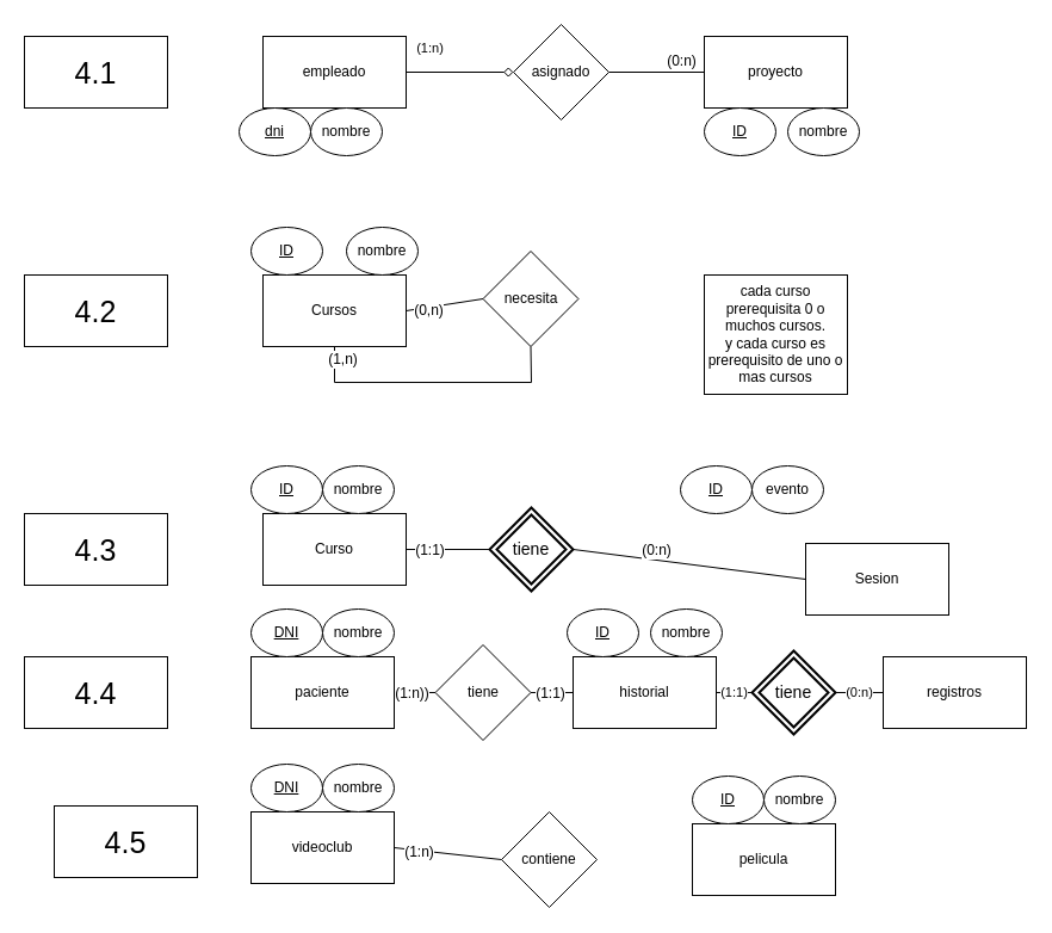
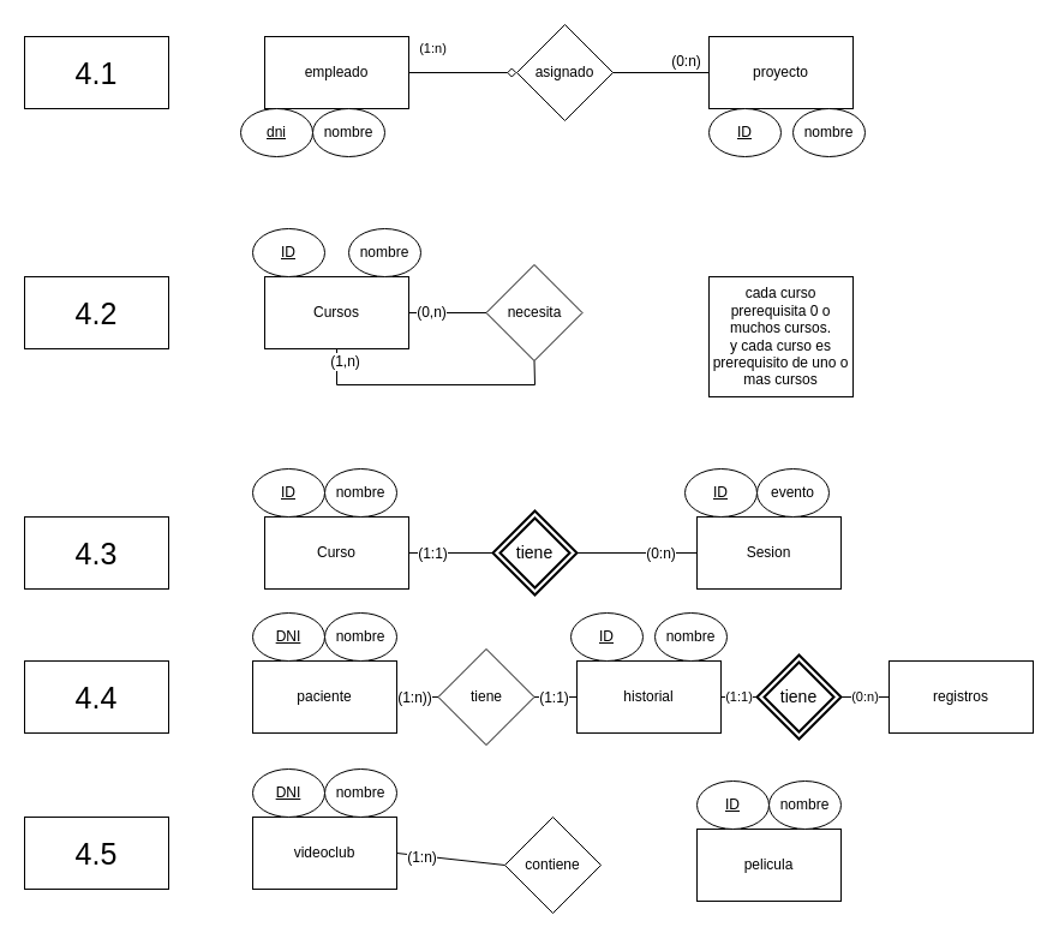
  <mxCell id="0" />
  <mxCell id="1" parent="0" />
  <mxCell id="2" value="(1:n)" style="rounded=0;orthogonalLoop=1;jettySize=auto;html=1;exitX=1;exitY=0.5;exitDx=0;exitDy=0;entryX=0;entryY=0.5;entryDx=0;entryDy=0;endArrow=diamond;endFill=0;" edge="1" parent="1" source="3" target="8"><mxGeometry x="-0.556" y="20" relative="1" as="geometry"><mxPoint as="offset" /></mxGeometry></mxCell>
  <mxCell id="3" value="empleado" style="rounded=0;whiteSpace=wrap;html=1;" vertex="1" parent="1"><mxGeometry x="220" y="30" width="120" height="60" as="geometry" /></mxCell>
  <mxCell id="4" value="" style="edgeStyle=none;rounded=0;orthogonalLoop=1;jettySize=auto;html=1;endArrow=none;endFill=0;" edge="1" parent="1" source="5" target="8"><mxGeometry relative="1" as="geometry" /></mxCell>
  <mxCell id="5" value="proyecto" style="rounded=0;whiteSpace=wrap;html=1;" vertex="1" parent="1"><mxGeometry x="590" y="30" width="120" height="60" as="geometry" /></mxCell>
  <mxCell id="6" style="edgeStyle=none;rounded=0;orthogonalLoop=1;jettySize=auto;html=1;exitX=1;exitY=0.5;exitDx=0;exitDy=0;entryX=0;entryY=0.5;entryDx=0;entryDy=0;endArrow=none;endFill=0;" edge="1" parent="1" source="8" target="5"><mxGeometry relative="1" as="geometry" /></mxCell>
  <mxCell id="7" value="(0:n)" style="text;html=1;resizable=0;points=[];align=center;verticalAlign=middle;labelBackgroundColor=#ffffff;" vertex="1" connectable="0" parent="6"><mxGeometry x="0.567" y="2" relative="1" as="geometry"><mxPoint x="-2.5" y="-8" as="offset" /></mxGeometry></mxCell>
  <mxCell id="8" value="asignado" style="rhombus;whiteSpace=wrap;html=1;" vertex="1" parent="1"><mxGeometry x="430" y="20" width="80" height="80" as="geometry" /></mxCell>
  <mxCell id="9" value="&lt;font style=&quot;font-size: 25px&quot;&gt;4.1&lt;/font&gt;" style="rounded=0;whiteSpace=wrap;html=1;" vertex="1" parent="1"><mxGeometry x="20" y="30" width="120" height="60" as="geometry" /></mxCell>
  <mxCell id="10" value="&lt;font style=&quot;font-size: 25px&quot;&gt;4.2&lt;/font&gt;" style="rounded=0;whiteSpace=wrap;html=1;" vertex="1" parent="1"><mxGeometry x="20" y="230" width="120" height="60" as="geometry" /></mxCell>
  <mxCell id="11" value="dni" style="ellipse;whiteSpace=wrap;html=1;fontStyle=4" vertex="1" parent="1"><mxGeometry x="200" y="90" width="60" height="40" as="geometry" /></mxCell>
  <mxCell id="12" value="nombre" style="ellipse;whiteSpace=wrap;html=1;" vertex="1" parent="1"><mxGeometry x="260" y="90" width="60" height="40" as="geometry" /></mxCell>
  <mxCell id="13" value="nombre" style="ellipse;whiteSpace=wrap;html=1;" vertex="1" parent="1"><mxGeometry x="660" y="90" width="60" height="40" as="geometry" /></mxCell>
  <mxCell id="14" value="ID" style="ellipse;whiteSpace=wrap;html=1;fontStyle=4" vertex="1" parent="1"><mxGeometry x="590" y="90" width="60" height="40" as="geometry" /></mxCell>
  <mxCell id="15" style="edgeStyle=none;rounded=0;orthogonalLoop=1;jettySize=auto;html=1;exitX=1;exitY=0.5;exitDx=0;exitDy=0;entryX=0;entryY=0.5;entryDx=0;entryDy=0;endArrow=none;endFill=0;" edge="1" parent="1" source="16" target="18"><mxGeometry relative="1" as="geometry" /></mxCell>
  <mxCell id="16" value="Cursos" style="rounded=0;whiteSpace=wrap;html=1;" vertex="1" parent="1"><mxGeometry x="220" y="230" width="120" height="60" as="geometry" /></mxCell>
  <mxCell id="17" style="edgeStyle=none;rounded=0;orthogonalLoop=1;jettySize=auto;html=1;exitX=0.5;exitY=1;exitDx=0;exitDy=0;endArrow=none;endFill=0;entryX=0.5;entryY=1;entryDx=0;entryDy=0;" edge="1" parent="1" source="18" target="16"><mxGeometry relative="1" as="geometry"><mxPoint x="444.5" y="350" as="targetPoint" /><Array as="points"><mxPoint x="445" y="320" /><mxPoint x="280" y="320" /></Array></mxGeometry></mxCell>
- <mxCell id="18" value="necesita" style="rhombus;whiteSpace=wrap;html=1;" vertex="1" parent="1"><mxGeometry x="404.5" y="210" width="80" height="80" as="geometry" /></mxCell>
+ <mxCell id="18" value="necesita" style="rhombus;whiteSpace=wrap;html=1;" vertex="1" parent="1"><mxGeometry x="404.5" y="220" width="80" height="80" as="geometry" /></mxCell>
  <mxCell id="19" value="ID" style="ellipse;whiteSpace=wrap;html=1;fontStyle=4" vertex="1" parent="1"><mxGeometry x="210" y="190" width="60" height="40" as="geometry" /></mxCell>
  <mxCell id="20" value="nombre" style="ellipse;whiteSpace=wrap;html=1;fontStyle=0" vertex="1" parent="1"><mxGeometry x="290" y="190" width="60" height="40" as="geometry" /></mxCell>
  <mxCell id="21" value="&lt;font style=&quot;font-size: 25px&quot;&gt;4.3&lt;/font&gt;" style="rounded=0;whiteSpace=wrap;html=1;" vertex="1" parent="1"><mxGeometry x="20" y="430" width="120" height="60" as="geometry" /></mxCell>
  <mxCell id="22" style="edgeStyle=none;rounded=0;orthogonalLoop=1;jettySize=auto;html=1;exitX=1;exitY=0.5;exitDx=0;exitDy=0;entryX=0;entryY=0.5;entryDx=0;entryDy=0;endArrow=none;endFill=0;" edge="1" parent="1" source="24" target="61"><mxGeometry relative="1" as="geometry"><mxPoint x="404.5" y="460" as="targetPoint" /></mxGeometry></mxCell>
  <mxCell id="23" value="(1:1)" style="text;html=1;resizable=0;points=[];align=center;verticalAlign=middle;labelBackgroundColor=#ffffff;" vertex="1" connectable="0" parent="22"><mxGeometry x="-0.732" relative="1" as="geometry"><mxPoint x="10" as="offset" /></mxGeometry></mxCell>
  <mxCell id="24" value="Curso" style="rounded=0;whiteSpace=wrap;html=1;" vertex="1" parent="1"><mxGeometry x="220" y="430" width="120" height="60" as="geometry" /></mxCell>
  <mxCell id="25" style="edgeStyle=none;rounded=0;orthogonalLoop=1;jettySize=auto;html=1;exitX=1;exitY=0.5;exitDx=0;exitDy=0;entryX=0;entryY=0.5;entryDx=0;entryDy=0;endArrow=none;endFill=0;" edge="1" parent="1" source="61" target="26"><mxGeometry relative="1" as="geometry"><mxPoint x="484.5" y="460" as="sourcePoint" /></mxGeometry></mxCell>
- <mxCell id="26" value="Sesion" style="rounded=0;whiteSpace=wrap;html=1;" vertex="1" parent="1"><mxGeometry x="675" y="455" width="120" height="60" as="geometry" /></mxCell>
+ <mxCell id="26" value="Sesion" style="rounded=0;whiteSpace=wrap;html=1;" vertex="1" parent="1"><mxGeometry x="580" y="430" width="120" height="60" as="geometry" /></mxCell>
  <mxCell id="27" value="ID" style="ellipse;whiteSpace=wrap;html=1;fontStyle=4" vertex="1" parent="1"><mxGeometry x="210" y="390" width="60" height="40" as="geometry" /></mxCell>
  <mxCell id="28" value="nombre" style="ellipse;whiteSpace=wrap;html=1;fontStyle=0" vertex="1" parent="1"><mxGeometry x="270" y="390" width="60" height="40" as="geometry" /></mxCell>
  <mxCell id="29" value="(0,n)" style="text;html=1;resizable=0;points=[];align=center;verticalAlign=middle;labelBackgroundColor=#ffffff;" vertex="1" connectable="0" parent="1"><mxGeometry x="358.333" y="259" as="geometry"><mxPoint as="offset" /></mxGeometry></mxCell>
  <mxCell id="30" value="(1,n)" style="text;html=1;resizable=0;points=[];align=center;verticalAlign=middle;labelBackgroundColor=#ffffff;" vertex="1" connectable="0" parent="1"><mxGeometry x="299.833" y="250" as="geometry"><mxPoint x="-13" y="50" as="offset" /></mxGeometry></mxCell>
  <mxCell id="31" value="cada curso prerequisita 0 o muchos cursos.&lt;br&gt;y cada curso es prerequisito de uno o mas cursos" style="rounded=0;whiteSpace=wrap;html=1;" vertex="1" parent="1"><mxGeometry x="590" y="230" width="120" height="100" as="geometry" /></mxCell>
  <mxCell id="32" value="ID" style="ellipse;whiteSpace=wrap;html=1;fontStyle=4" vertex="1" parent="1"><mxGeometry x="570" y="390" width="60" height="40" as="geometry" /></mxCell>
  <mxCell id="33" value="evento" style="ellipse;whiteSpace=wrap;html=1;fontStyle=0" vertex="1" parent="1"><mxGeometry x="630" y="390" width="60" height="40" as="geometry" /></mxCell>
  <mxCell id="34" value="(0:n)" style="text;html=1;resizable=0;points=[];align=center;verticalAlign=middle;labelBackgroundColor=#ffffff;" vertex="1" connectable="0" parent="1"><mxGeometry x="539.845" y="460" as="geometry"><mxPoint x="10" as="offset" /></mxGeometry></mxCell>
  <mxCell id="35" value="&lt;font style=&quot;font-size: 25px&quot;&gt;4.4&lt;/font&gt;" style="rounded=0;whiteSpace=wrap;html=1;" vertex="1" parent="1"><mxGeometry x="20" y="550" width="120" height="60" as="geometry" /></mxCell>
  <mxCell id="36" style="edgeStyle=none;rounded=0;orthogonalLoop=1;jettySize=auto;html=1;exitX=1;exitY=0.5;exitDx=0;exitDy=0;entryX=0;entryY=0.5;entryDx=0;entryDy=0;endArrow=none;endFill=0;" edge="1" parent="1" source="38" target="41"><mxGeometry relative="1" as="geometry" /></mxCell>
  <mxCell id="37" value="(1:n))" style="text;html=1;resizable=0;points=[];align=center;verticalAlign=middle;labelBackgroundColor=#ffffff;" vertex="1" connectable="0" parent="36"><mxGeometry x="-0.696" y="-1" relative="1" as="geometry"><mxPoint x="9" y="-1" as="offset" /></mxGeometry></mxCell>
  <mxCell id="38" value="paciente" style="rounded=0;whiteSpace=wrap;html=1;" vertex="1" parent="1"><mxGeometry x="210" y="550" width="120" height="60" as="geometry" /></mxCell>
  <mxCell id="39" style="edgeStyle=none;rounded=0;orthogonalLoop=1;jettySize=auto;html=1;exitX=1;exitY=0.5;exitDx=0;exitDy=0;endArrow=none;endFill=0;entryX=0;entryY=0.5;entryDx=0;entryDy=0;" edge="1" parent="1" source="41" target="43"><mxGeometry relative="1" as="geometry"><mxPoint x="460" y="560" as="targetPoint" /></mxGeometry></mxCell>
  <mxCell id="40" value="(1:1)" style="text;html=1;resizable=0;points=[];align=center;verticalAlign=middle;labelBackgroundColor=#ffffff;" vertex="1" connectable="0" parent="39"><mxGeometry x="0.727" y="4" relative="1" as="geometry"><mxPoint x="-15.5" y="4" as="offset" /></mxGeometry></mxCell>
  <mxCell id="41" value="tiene" style="rhombus;whiteSpace=wrap;html=1;" vertex="1" parent="1"><mxGeometry x="364.5" y="540" width="80" height="80" as="geometry" /></mxCell>
  <mxCell id="42" value="(1:1)" style="edgeStyle=none;rounded=0;orthogonalLoop=1;jettySize=auto;html=1;exitX=1;exitY=0.5;exitDx=0;exitDy=0;endArrow=none;endFill=0;" edge="1" parent="1" source="43" target="59"><mxGeometry relative="1" as="geometry" /></mxCell>
  <mxCell id="43" value="historial" style="rounded=0;whiteSpace=wrap;html=1;" vertex="1" parent="1"><mxGeometry x="480" y="550" width="120" height="60" as="geometry" /></mxCell>
- <mxCell id="44" value="&lt;font style=&quot;font-size: 25px&quot;&gt;4.5&lt;/font&gt;" style="rounded=0;whiteSpace=wrap;html=1;" vertex="1" parent="1"><mxGeometry x="45" y="675" width="120" height="60" as="geometry" /></mxCell>
+ <mxCell id="44" value="&lt;font style=&quot;font-size: 25px&quot;&gt;4.5&lt;/font&gt;" style="rounded=0;whiteSpace=wrap;html=1;" vertex="1" parent="1"><mxGeometry x="20" y="680" width="120" height="60" as="geometry" /></mxCell>
  <mxCell id="45" style="edgeStyle=none;rounded=0;orthogonalLoop=1;jettySize=auto;html=1;exitX=1;exitY=0.5;exitDx=0;exitDy=0;entryX=0;entryY=0.5;entryDx=0;entryDy=0;endArrow=none;endFill=0;" edge="1" parent="1" source="47" target="48"><mxGeometry relative="1" as="geometry" /></mxCell>
  <mxCell id="46" value="(1:n)" style="text;html=1;resizable=0;points=[];align=center;verticalAlign=middle;labelBackgroundColor=#ffffff;" vertex="1" connectable="0" parent="45"><mxGeometry x="-0.538" y="-2" relative="1" as="geometry"><mxPoint y="-1" as="offset" /></mxGeometry></mxCell>
  <mxCell id="47" value="videoclub" style="rounded=0;whiteSpace=wrap;html=1;" vertex="1" parent="1"><mxGeometry x="210" y="680" width="120" height="60" as="geometry" /></mxCell>
  <mxCell id="48" value="contiene" style="rhombus;whiteSpace=wrap;html=1;" vertex="1" parent="1"><mxGeometry x="420" y="680" width="80" height="80" as="geometry" /></mxCell>
  <mxCell id="49" value="pelicula" style="rounded=0;whiteSpace=wrap;html=1;" vertex="1" parent="1"><mxGeometry x="580" y="690" width="120" height="60" as="geometry" /></mxCell>
  <mxCell id="50" value="DNI" style="ellipse;whiteSpace=wrap;html=1;fontStyle=4" vertex="1" parent="1"><mxGeometry x="210" y="510" width="60" height="40" as="geometry" /></mxCell>
  <mxCell id="51" value="DNI" style="ellipse;whiteSpace=wrap;html=1;fontStyle=4" vertex="1" parent="1"><mxGeometry x="210" y="640" width="60" height="40" as="geometry" /></mxCell>
  <mxCell id="52" value="nombre" style="ellipse;whiteSpace=wrap;html=1;fontStyle=0" vertex="1" parent="1"><mxGeometry x="270" y="510" width="60" height="40" as="geometry" /></mxCell>
  <mxCell id="53" value="nombre" style="ellipse;whiteSpace=wrap;html=1;fontStyle=0" vertex="1" parent="1"><mxGeometry x="270" y="640" width="60" height="40" as="geometry" /></mxCell>
  <mxCell id="54" value="ID" style="ellipse;whiteSpace=wrap;html=1;fontStyle=4" vertex="1" parent="1"><mxGeometry x="475" y="510" width="60" height="40" as="geometry" /></mxCell>
  <mxCell id="55" value="ID" style="ellipse;whiteSpace=wrap;html=1;fontStyle=4" vertex="1" parent="1"><mxGeometry x="580" y="650" width="60" height="40" as="geometry" /></mxCell>
  <mxCell id="56" value="nombre" style="ellipse;whiteSpace=wrap;html=1;fontStyle=0" vertex="1" parent="1"><mxGeometry x="545" y="510" width="60" height="40" as="geometry" /></mxCell>
  <mxCell id="57" value="nombre" style="ellipse;whiteSpace=wrap;html=1;fontStyle=0" vertex="1" parent="1"><mxGeometry x="640" y="650" width="60" height="40" as="geometry" /></mxCell>
  <mxCell id="58" value="(0:n)" style="edgeStyle=none;rounded=0;orthogonalLoop=1;jettySize=auto;html=1;exitX=1;exitY=0.5;exitDx=0;exitDy=0;entryX=0;entryY=0.5;entryDx=0;entryDy=0;endArrow=none;endFill=0;" edge="1" parent="1" source="59" target="60"><mxGeometry relative="1" as="geometry" /></mxCell>
  <mxCell id="59" value="tiene" style="shape=rhombus;double=1;strokeWidth=2;fontSize=17;perimeter=rhombusPerimeter;whiteSpace=wrap;html=1;align=center;fontSize=14;" vertex="1" parent="1"><mxGeometry x="630" y="545" width="70" height="70" as="geometry" /></mxCell>
  <mxCell id="60" value="registros" style="rounded=0;whiteSpace=wrap;html=1;" vertex="1" parent="1"><mxGeometry x="740" y="550" width="120" height="60" as="geometry" /></mxCell>
  <mxCell id="61" value="tiene" style="shape=rhombus;double=1;strokeWidth=2;fontSize=17;perimeter=rhombusPerimeter;whiteSpace=wrap;html=1;align=center;fontSize=14;" vertex="1" parent="1"><mxGeometry x="410" y="425" width="70" height="70" as="geometry" /></mxCell>
